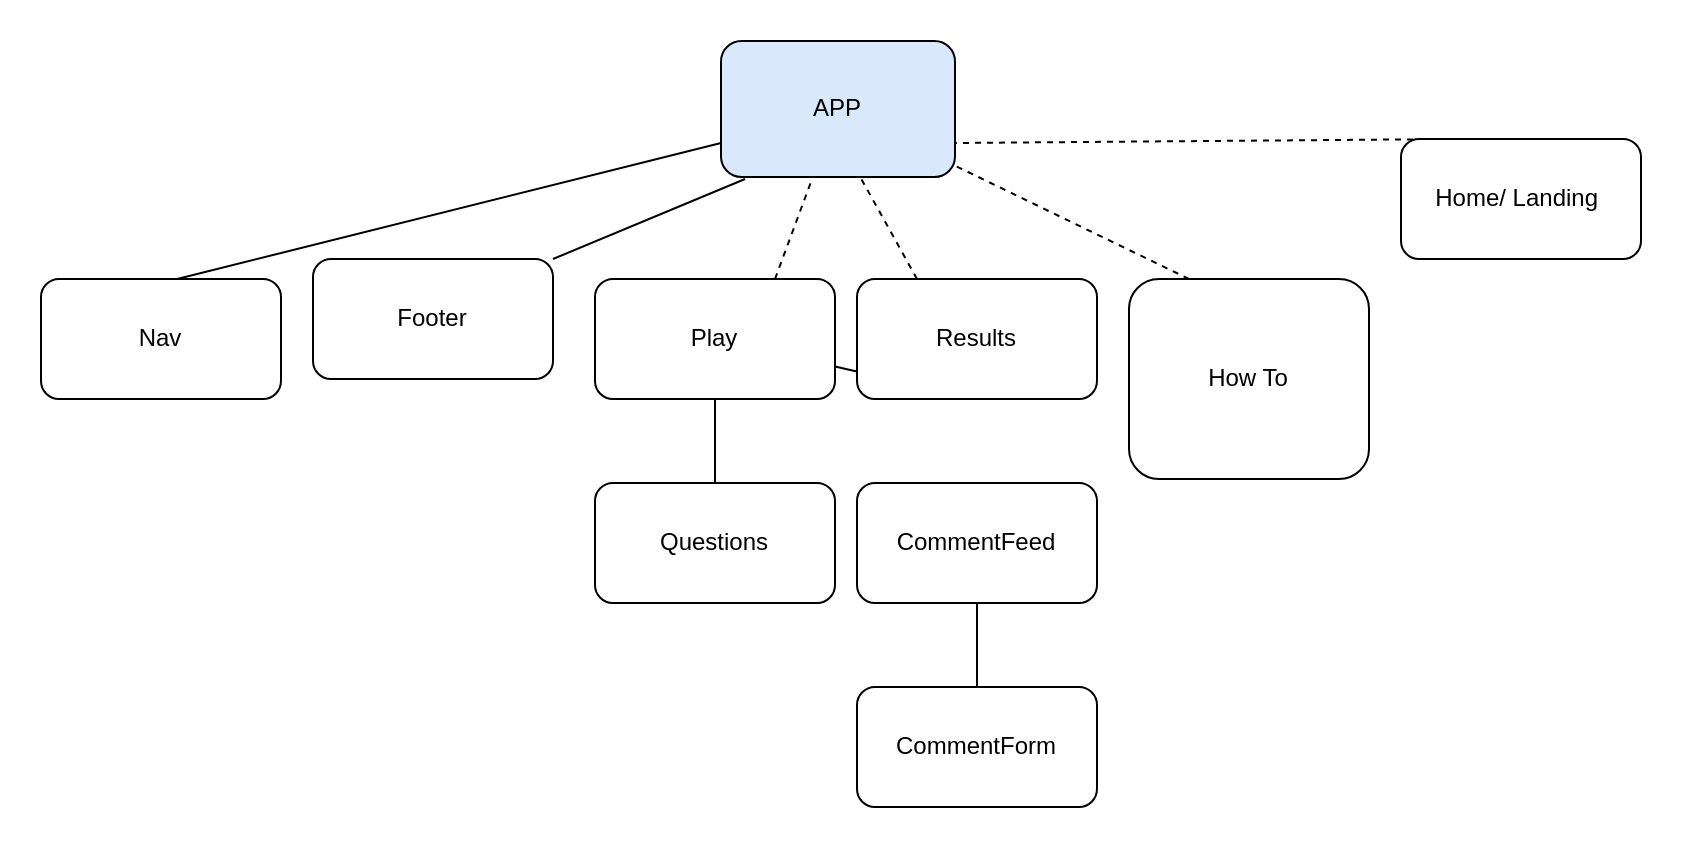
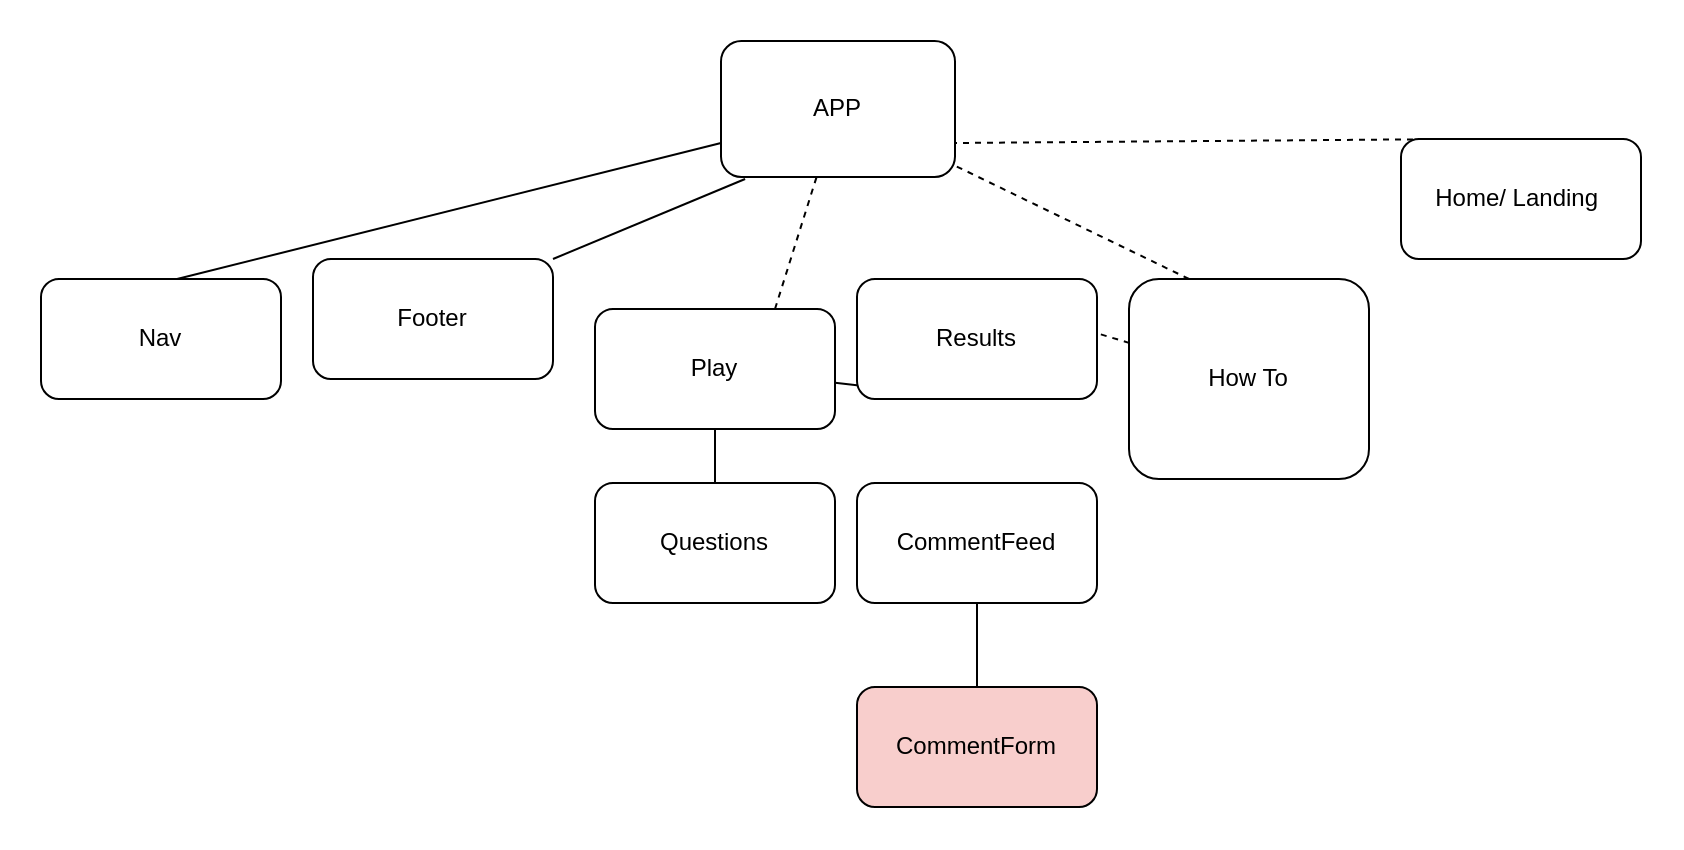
  <mxCell id="0" />
  <mxCell id="1" parent="0" />
  <mxCell id="2" style="edgeStyle=none;rounded=0;orthogonalLoop=1;jettySize=auto;html=1;exitX=0;exitY=0.75;exitDx=0;exitDy=0;entryX=0.567;entryY=0;entryDx=0;entryDy=0;entryPerimeter=0;endArrow=none;endFill=0;" edge="1" parent="1" source="3" target="4"><mxGeometry relative="1" as="geometry" /></mxCell>
- <mxCell id="3" value="APP" style="rounded=1;whiteSpace=wrap;html=1;fillColor=#dae8fc;" vertex="1" parent="1"><mxGeometry x="360" y="20" width="117" height="68" as="geometry" /></mxCell>
+ <mxCell id="3" value="APP" style="rounded=1;whiteSpace=wrap;html=1;" vertex="1" parent="1"><mxGeometry x="360" y="20" width="117" height="68" as="geometry" /></mxCell>
  <mxCell id="4" value="Nav" style="rounded=1;whiteSpace=wrap;html=1;" vertex="1" parent="1"><mxGeometry x="20" y="139" width="120" height="60" as="geometry" /></mxCell>
  <mxCell id="5" style="rounded=0;orthogonalLoop=1;jettySize=auto;html=1;exitX=1;exitY=0;exitDx=0;exitDy=0;entryX=0.103;entryY=1.015;entryDx=0;entryDy=0;entryPerimeter=0;endArrow=none;endFill=0;" edge="1" parent="1" source="6" target="3"><mxGeometry relative="1" as="geometry" /></mxCell>
  <mxCell id="6" value="Footer" style="rounded=1;whiteSpace=wrap;html=1;" vertex="1" parent="1"><mxGeometry x="156" y="129" width="120" height="60" as="geometry" /></mxCell>
  <mxCell id="7" style="edgeStyle=none;rounded=0;orthogonalLoop=1;jettySize=auto;html=1;exitX=0.25;exitY=0;exitDx=0;exitDy=0;endArrow=none;endFill=0;dashed=1;" edge="1" parent="1" source="8" target="3"><mxGeometry relative="1" as="geometry" /></mxCell>
  <mxCell id="8" value="How To" style="rounded=1;whiteSpace=wrap;html=1;" vertex="1" parent="1"><mxGeometry x="564" y="139" width="120" height="100" as="geometry" /></mxCell>
  <mxCell id="9" style="edgeStyle=none;rounded=0;orthogonalLoop=1;jettySize=auto;html=1;exitX=0.75;exitY=0;exitDx=0;exitDy=0;endArrow=none;endFill=0;dashed=1;" edge="1" parent="1" source="10" target="3"><mxGeometry relative="1" as="geometry" /></mxCell>
- <mxCell id="10" value="Play" style="rounded=1;whiteSpace=wrap;html=1;" vertex="1" parent="1"><mxGeometry x="297" y="139" width="120" height="60" as="geometry" /></mxCell>
- <mxCell id="11" style="edgeStyle=none;rounded=0;orthogonalLoop=1;jettySize=auto;html=1;exitX=0.25;exitY=0;exitDx=0;exitDy=0;entryX=0.59;entryY=0.985;entryDx=0;entryDy=0;entryPerimeter=0;endArrow=none;endFill=0;dashed=1;" edge="1" parent="1" source="13" target="3"><mxGeometry relative="1" as="geometry" /></mxCell>
+ <mxCell id="10" value="Play" style="rounded=1;whiteSpace=wrap;html=1;" vertex="1" parent="1"><mxGeometry x="297" y="154" width="120" height="60" as="geometry" /></mxCell>
+ <mxCell id="11" style="edgeStyle=none;rounded=0;orthogonalLoop=1;jettySize=auto;html=1;exitX=0.25;exitY=0;exitDx=0;exitDy=0;endArrow=none;endFill=0;dashed=1;" edge="1" parent="1" source="13" target="8"><mxGeometry relative="1" as="geometry" /></mxCell>
  <mxCell id="12" style="edgeStyle=none;rounded=0;orthogonalLoop=1;jettySize=auto;html=1;exitX=0.5;exitY=1;exitDx=0;exitDy=0;endArrow=none;endFill=0;" edge="1" parent="1" source="13" target="10"><mxGeometry relative="1" as="geometry" /></mxCell>
  <mxCell id="13" value="Results" style="rounded=1;whiteSpace=wrap;html=1;" vertex="1" parent="1"><mxGeometry x="428" y="139" width="120" height="60" as="geometry" /></mxCell>
  <mxCell id="14" style="edgeStyle=none;rounded=0;orthogonalLoop=1;jettySize=auto;html=1;exitX=0.25;exitY=0;exitDx=0;exitDy=0;entryX=1;entryY=0.75;entryDx=0;entryDy=0;dashed=1;endArrow=none;endFill=0;" edge="1" parent="1" source="15" target="3"><mxGeometry relative="1" as="geometry" /></mxCell>
  <mxCell id="15" value="Home/ Landing&amp;nbsp;" style="rounded=1;whiteSpace=wrap;html=1;" vertex="1" parent="1"><mxGeometry x="700" y="69" width="120" height="60" as="geometry" /></mxCell>
  <mxCell id="16" value="CommentFeed" style="rounded=1;whiteSpace=wrap;html=1;" vertex="1" parent="1"><mxGeometry x="428" y="241" width="120" height="60" as="geometry" /></mxCell>
  <mxCell id="17" style="edgeStyle=none;rounded=0;orthogonalLoop=1;jettySize=auto;html=1;exitX=0.5;exitY=0;exitDx=0;exitDy=0;entryX=0.5;entryY=1;entryDx=0;entryDy=0;endArrow=none;endFill=0;" edge="1" parent="1" source="18" target="16"><mxGeometry relative="1" as="geometry" /></mxCell>
- <mxCell id="18" value="CommentForm" style="rounded=1;whiteSpace=wrap;html=1;" vertex="1" parent="1"><mxGeometry x="428" y="343" width="120" height="60" as="geometry" /></mxCell>
+ <mxCell id="18" value="CommentForm" style="rounded=1;whiteSpace=wrap;html=1;fillColor=#f8cecc;" vertex="1" parent="1"><mxGeometry x="428" y="343" width="120" height="60" as="geometry" /></mxCell>
  <mxCell id="19" style="edgeStyle=none;rounded=0;orthogonalLoop=1;jettySize=auto;html=1;exitX=0.5;exitY=0;exitDx=0;exitDy=0;endArrow=none;endFill=0;" edge="1" parent="1" source="20" target="10"><mxGeometry relative="1" as="geometry" /></mxCell>
  <mxCell id="20" value="Questions" style="rounded=1;whiteSpace=wrap;html=1;" vertex="1" parent="1"><mxGeometry x="297" y="241" width="120" height="60" as="geometry" /></mxCell>
